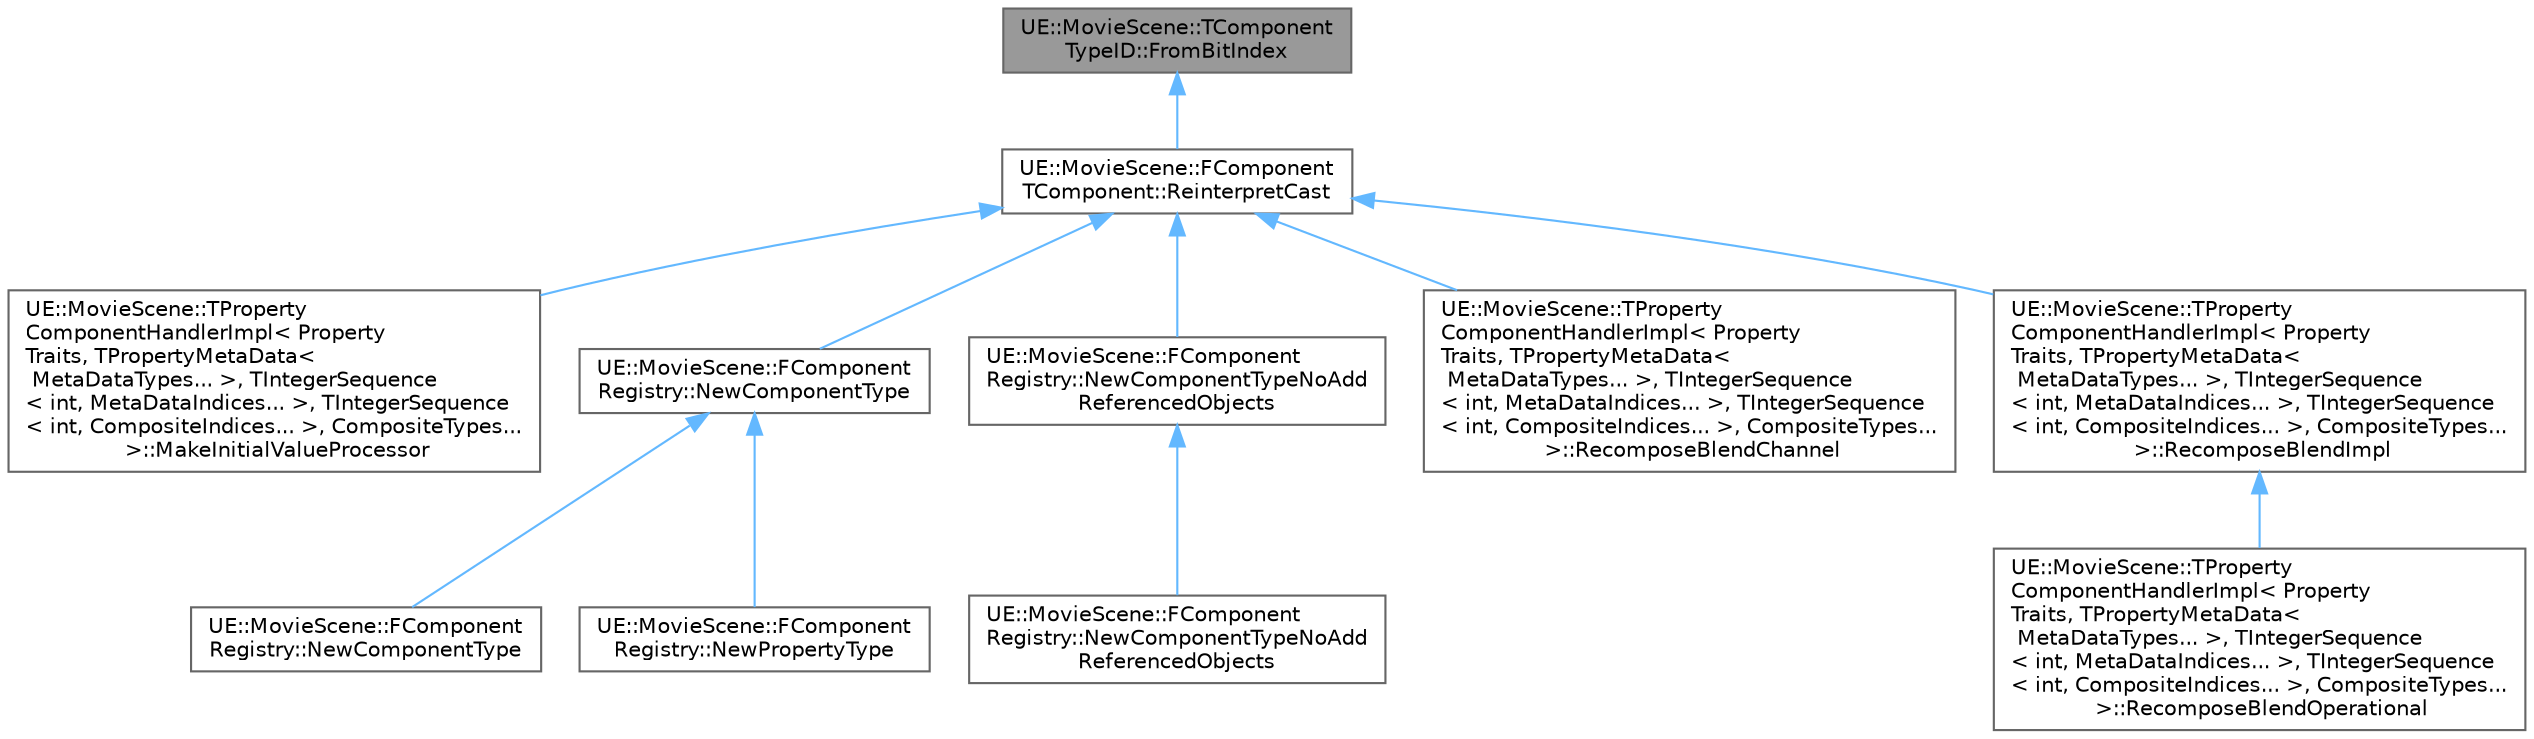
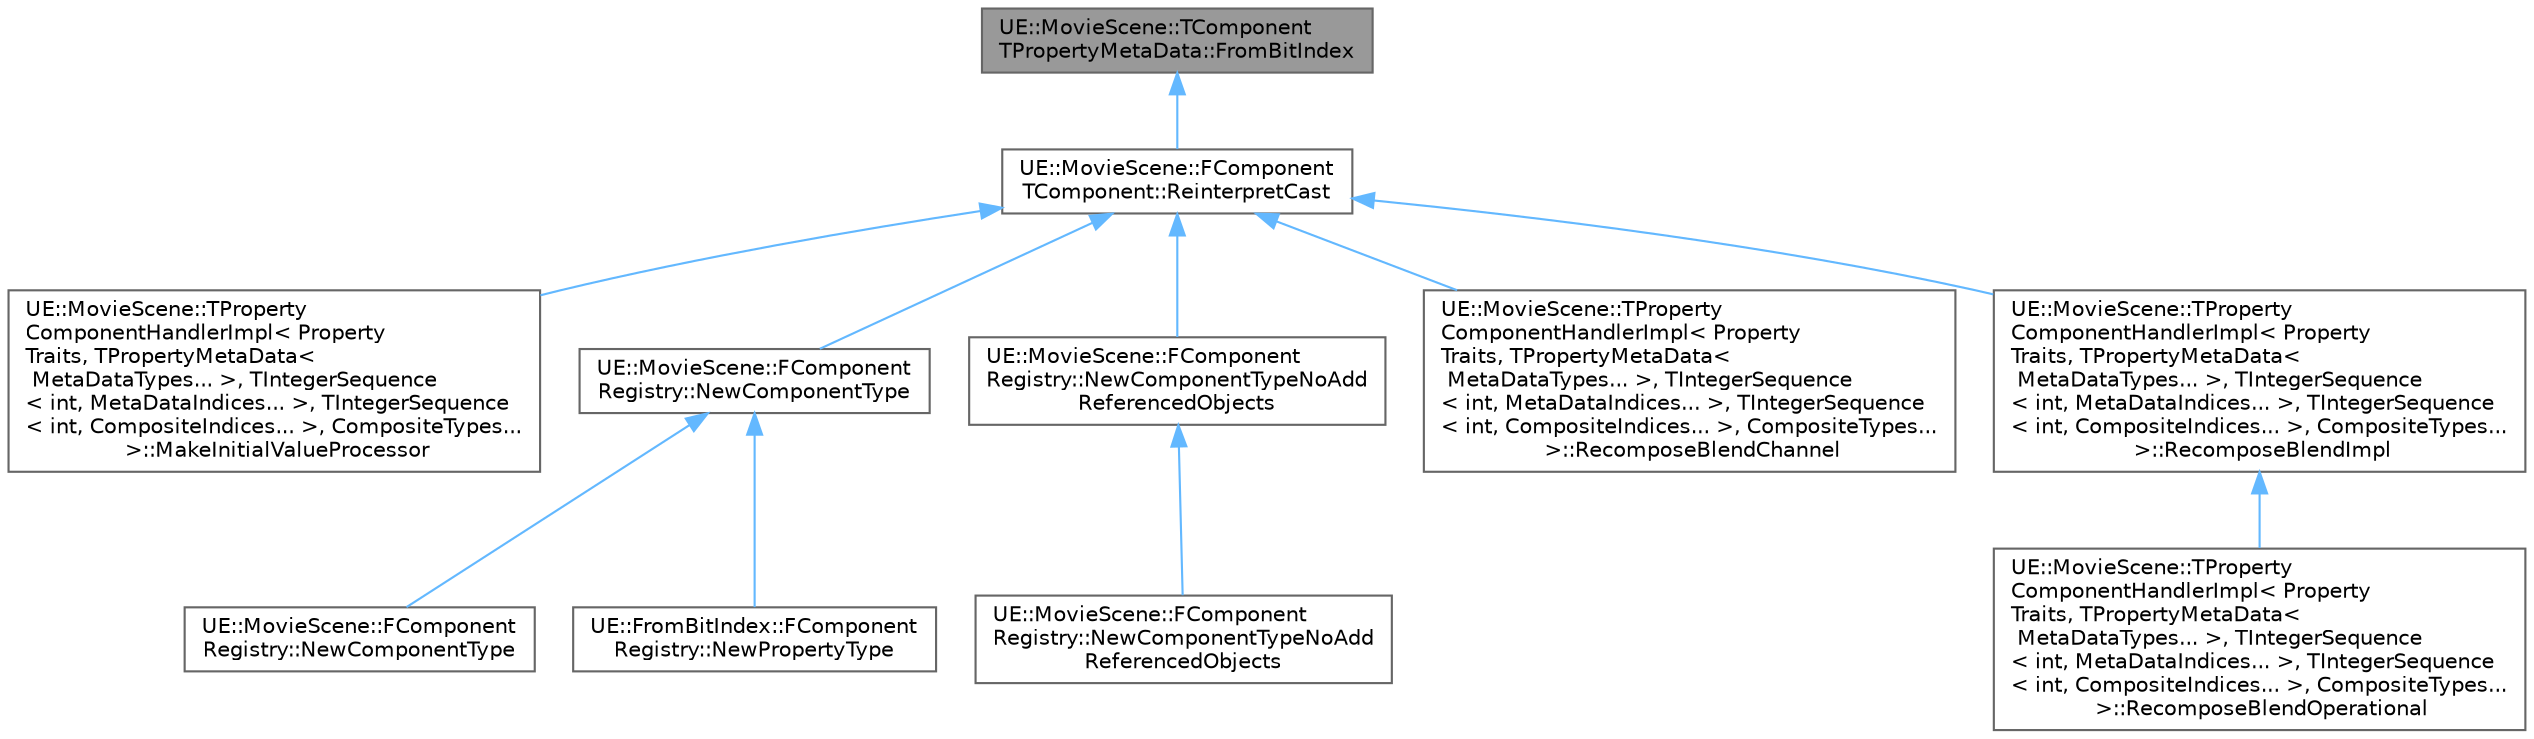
  digraph {
    rankdir=TB
    node [color=grey40 fillcolor=white fontname=Helvetica fontsize=10 shape=box style=filled]
    edge [color=steelblue1 dir=back fontname=Helvetica fontsize=10 labelfontname=Helvetica labelfontsize=10 style=solid]
-   n1 [color=gray40 fillcolor=grey60 fontcolor=black height=0.2 label="UE::MovieScene::TComponent\lTypeID::FromBitIndex" width=0.4]
+   n1 [color=gray40 fillcolor=grey60 fontcolor=black height=0.2 label="UE::MovieScene::TComponent\lTPropertyMetaData::FromBitIndex" width=0.4]
    n2 [height=0.2 label="UE::MovieScene::FComponent\lTComponent::ReinterpretCast" width=0.4]
    n3 [height=0.2 label="UE::MovieScene::TProperty\lComponentHandlerImpl\< Property\lTraits, TPropertyMetaData\<\l MetaDataTypes... \>, TIntegerSequence\l\< int, MetaDataIndices... \>, TIntegerSequence\l\< int, CompositeIndices... \>, CompositeTypes...\l \>::MakeInitialValueProcessor" width=0.4]
    n4 [height=0.2 label="UE::MovieScene::FComponent\lRegistry::NewComponentType" width=0.4]
    n5 [height=0.2 label="UE::MovieScene::FComponent\lRegistry::NewComponentTypeNoAdd\lReferencedObjects" width=0.4]
    n6 [height=0.2 label="UE::MovieScene::TProperty\lComponentHandlerImpl\< Property\lTraits, TPropertyMetaData\<\l MetaDataTypes... \>, TIntegerSequence\l\< int, MetaDataIndices... \>, TIntegerSequence\l\< int, CompositeIndices... \>, CompositeTypes...\l \>::RecomposeBlendChannel" width=0.4]
    n7 [height=0.2 label="UE::MovieScene::TProperty\lComponentHandlerImpl\< Property\lTraits, TPropertyMetaData\<\l MetaDataTypes... \>, TIntegerSequence\l\< int, MetaDataIndices... \>, TIntegerSequence\l\< int, CompositeIndices... \>, CompositeTypes...\l \>::RecomposeBlendImpl" width=0.4]
    n8 [height=0.2 label="UE::MovieScene::FComponent\lRegistry::NewComponentType" width=0.4]
-   n9 [height=0.2 label="UE::MovieScene::FComponent\lRegistry::NewPropertyType" width=0.4]
+   n9 [height=0.2 label="UE::FromBitIndex::FComponent\lRegistry::NewPropertyType" width=0.4]
    n10 [height=0.2 label="UE::MovieScene::FComponent\lRegistry::NewComponentTypeNoAdd\lReferencedObjects" width=0.4]
    n11 [height=0.2 label="UE::MovieScene::TProperty\lComponentHandlerImpl\< Property\lTraits, TPropertyMetaData\<\l MetaDataTypes... \>, TIntegerSequence\l\< int, MetaDataIndices... \>, TIntegerSequence\l\< int, CompositeIndices... \>, CompositeTypes...\l \>::RecomposeBlendOperational" width=0.4]
    n1 -> n2
    n2 -> n3
    n2 -> n4
    n2 -> n5
    n2 -> n6
    n2 -> n7
    n4 -> n8
    n4 -> n9
    n5 -> n10
    n7 -> n11
  }
